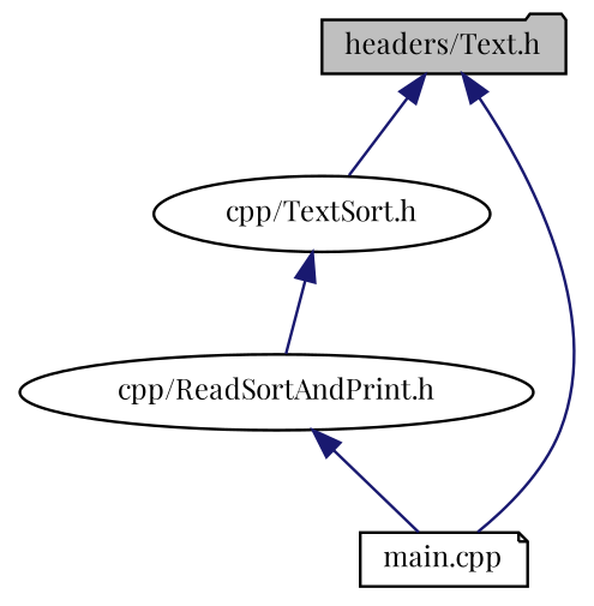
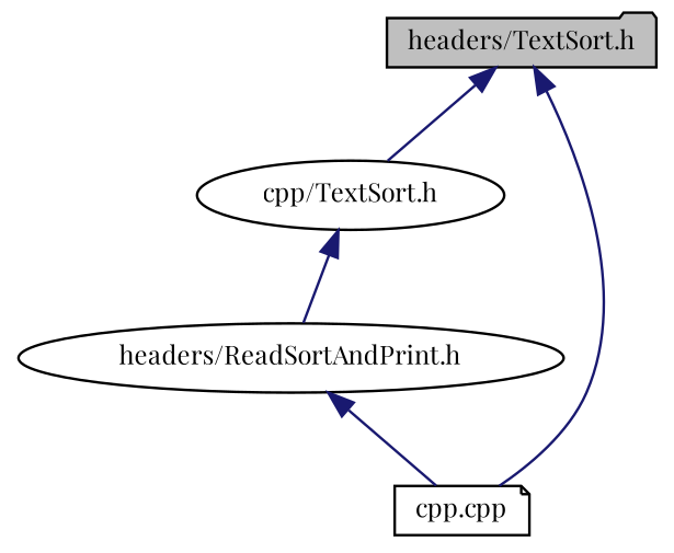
  digraph {
    fontname="Playfair Display"
    node [color=black fillcolor=white fontname="Playfair Display" fontsize=10 shape=ellipse style=filled]
    edge [color=midnightblue dir=back fontname="Playfair Display" fontsize=10 labelfontname=Helvetica labelfontsize=10 style=solid]
-   n1 [fillcolor=grey75 fontcolor=black height=0.2 label="headers/Text.h" shape=folder width=0.4]
+   n1 [fillcolor=grey75 fontcolor=black height=0.2 label="headers/TextSort.h" shape=folder width=0.4]
    n2 [height=0.2 label="cpp/TextSort.h" width=0.4]
-   n3 [height=0.2 label="main.cpp" shape=note width=0.4]
-   n4 [height=0.2 label="cpp/ReadSortAndPrint.h" width=0.4]
+   n3 [height=0.2 label="cpp.cpp" shape=note width=0.4]
+   n4 [height=0.2 label="headers/ReadSortAndPrint.h" width=0.4]
    n1 -> n2
    n1 -> n3
    n2 -> n4
    n4 -> n3
  }
